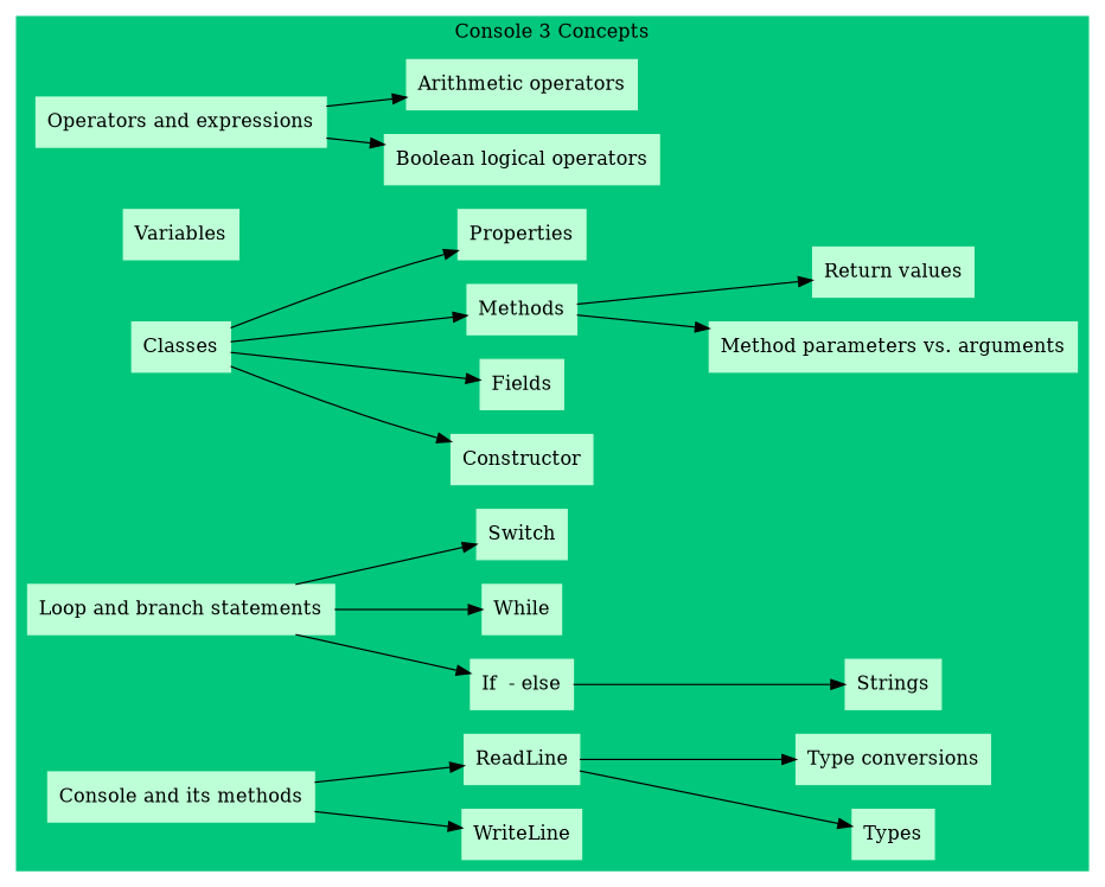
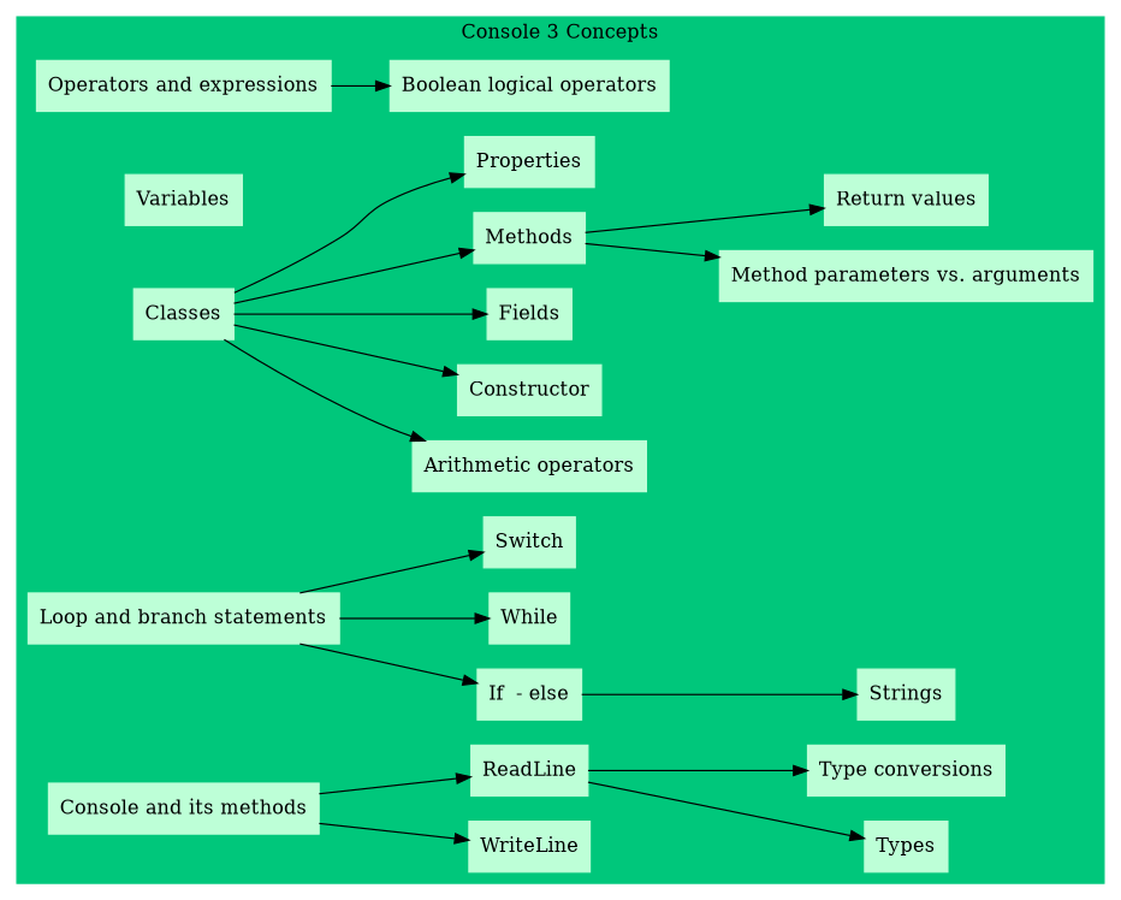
  digraph {
    rankdir=LR
    node [color="#bdffd7" shape=box style=filled]
    "Operators and expressions"
    "Boolean logical operators"
    "Arithmetic operators"
    Variables
    Classes
    Constructor
    Fields
    Methods
    Properties
    "Loop and branch statements"
    "If  - else"
    While
    Switch
    "Console and its methods"
    WriteLine
    ReadLine
    "Method parameters vs. arguments"
    "Return values"
    Strings
    Types
    "Type conversions"
    subgraph cluster_1 {
      color="#00c77b"
      label="Console 3 Concepts"
      style=filled
      "Operators and expressions"
      "Boolean logical operators"
      "Arithmetic operators"
      Variables
      Classes
      Constructor
      Fields
      Methods
      Properties
      "Loop and branch statements"
      "If  - else"
      While
      Switch
      "Console and its methods"
      WriteLine
      ReadLine
      "Method parameters vs. arguments"
      "Return values"
      Strings
      Types
      "Type conversions"
    }
    "Operators and expressions" -> "Boolean logical operators"
-   "Operators and expressions" -> "Arithmetic operators"
+   Classes -> "Arithmetic operators"
    Classes -> Constructor
    Classes -> Fields
    Classes -> Methods
    Classes -> Properties
    Methods -> "Method parameters vs. arguments"
    Methods -> "Return values"
    "Loop and branch statements" -> "If  - else"
    "Loop and branch statements" -> While
    "Loop and branch statements" -> Switch
    "If  - else" -> Strings
    "Console and its methods" -> WriteLine
    "Console and its methods" -> ReadLine
    ReadLine -> Types
    ReadLine -> "Type conversions"
  }
